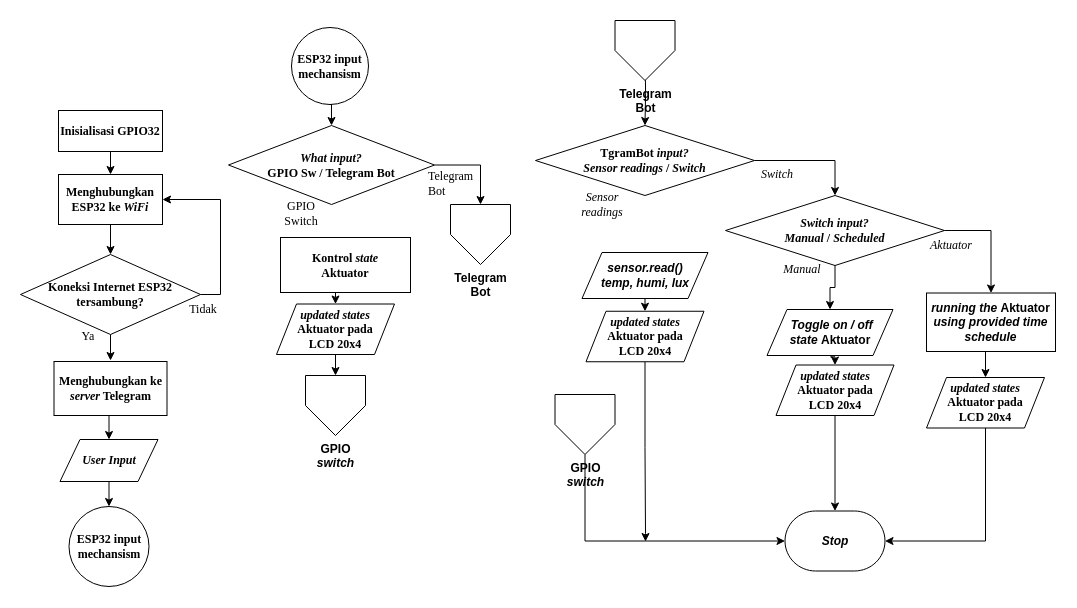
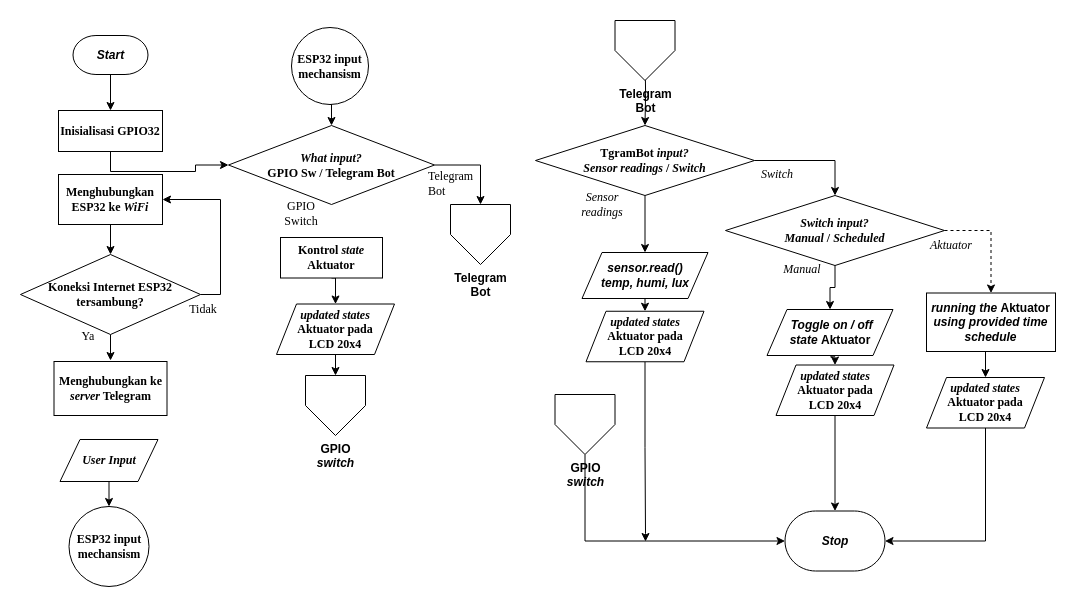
  <mxCell id="0" />
  <mxCell id="1" parent="0" />
- <mxCell id="4" style="edgeStyle=orthogonalEdgeStyle;rounded=0;orthogonalLoop=1;jettySize=auto;html=1;exitX=0.5;exitY=1;exitDx=0;exitDy=0;entryX=0.5;entryY=0;entryDx=0;entryDy=0;fontFamily=Times New Roman;" parent="1" source="5" target="7" edge="1"><mxGeometry relative="1" as="geometry" /></mxCell>
+ <mxCell id="2" style="edgeStyle=orthogonalEdgeStyle;rounded=0;orthogonalLoop=1;jettySize=auto;html=1;exitX=0.5;exitY=1;exitDx=0;exitDy=0;exitPerimeter=0;entryX=0.5;entryY=0;entryDx=0;entryDy=0;fontFamily=Times New Roman;" parent="1" source="3" target="5" edge="1"><mxGeometry relative="1" as="geometry" /></mxCell>
+ <mxCell id="3" value="&lt;i&gt;&lt;b&gt;Start&lt;/b&gt;&lt;/i&gt;" style="strokeWidth=1;html=1;shape=mxgraph.flowchart.terminator;whiteSpace=wrap;" parent="1" vertex="1"><mxGeometry x="72.5" y="35" width="75" height="39" as="geometry" /></mxCell>
+ <mxCell id="4" style="edgeStyle=orthogonalEdgeStyle;rounded=0;orthogonalLoop=1;jettySize=auto;html=1;exitX=0.5;exitY=1;exitDx=0;exitDy=0;fontFamily=Times New Roman;" parent="1" source="5" target="14" edge="1"><mxGeometry relative="1" as="geometry" /></mxCell>
  <mxCell id="5" value="&lt;b&gt;&lt;font face=&quot;Times New Roman&quot;&gt;Inisialisasi GPIO32&lt;/font&gt;&lt;/b&gt;" style="rounded=0;whiteSpace=wrap;html=1;" parent="1" vertex="1"><mxGeometry x="58" y="110" width="104" height="41" as="geometry" /></mxCell>
  <mxCell id="6" style="edgeStyle=orthogonalEdgeStyle;rounded=0;orthogonalLoop=1;jettySize=auto;html=1;exitX=0.5;exitY=1;exitDx=0;exitDy=0;entryX=0.5;entryY=0;entryDx=0;entryDy=0;entryPerimeter=0;fontFamily=Times New Roman;" parent="1" source="7" target="12" edge="1"><mxGeometry relative="1" as="geometry" /></mxCell>
  <mxCell id="7" value="&lt;b&gt;&lt;font face=&quot;Times New Roman&quot;&gt;Menghubungkan ESP32 ke &lt;i&gt;WiFi&lt;/i&gt;&lt;br&gt;&lt;/font&gt;&lt;/b&gt;" style="rounded=0;whiteSpace=wrap;html=1;" parent="1" vertex="1"><mxGeometry x="58" y="174" width="104" height="50" as="geometry" /></mxCell>
- <mxCell id="8" style="edgeStyle=orthogonalEdgeStyle;rounded=0;orthogonalLoop=1;jettySize=auto;html=1;exitX=0.5;exitY=1;exitDx=0;exitDy=0;fontFamily=Times New Roman;entryX=0.5;entryY=0;entryDx=0;entryDy=0;" parent="1" source="9" target="27" edge="1"><mxGeometry relative="1" as="geometry"><mxPoint x="113.5" y="466" as="targetPoint" /></mxGeometry></mxCell>
  <mxCell id="9" value="&lt;b&gt;&lt;font face=&quot;Times New Roman&quot;&gt;Menghubungkan ke &lt;i&gt;server&lt;/i&gt; Telegram&lt;/font&gt;&lt;/b&gt;" style="rounded=0;whiteSpace=wrap;html=1;" parent="1" vertex="1"><mxGeometry x="53.5" y="361" width="113" height="54" as="geometry" /></mxCell>
  <mxCell id="10" style="edgeStyle=orthogonalEdgeStyle;rounded=0;orthogonalLoop=1;jettySize=auto;html=1;exitX=1;exitY=0.5;exitDx=0;exitDy=0;exitPerimeter=0;entryX=1;entryY=0.5;entryDx=0;entryDy=0;fontFamily=Times New Roman;" parent="1" source="12" target="7" edge="1"><mxGeometry relative="1" as="geometry" /></mxCell>
  <mxCell id="11" style="edgeStyle=orthogonalEdgeStyle;rounded=0;orthogonalLoop=1;jettySize=auto;html=1;exitX=0.5;exitY=1;exitDx=0;exitDy=0;exitPerimeter=0;fontFamily=Times New Roman;entryX=0.5;entryY=0;entryDx=0;entryDy=0;" parent="1" source="12" edge="1"><mxGeometry relative="1" as="geometry"><mxPoint x="110" y="360" as="targetPoint" /></mxGeometry></mxCell>
  <mxCell id="12" value="&lt;b&gt;&lt;font face=&quot;Times New Roman&quot;&gt;Koneksi Internet ESP32 tersambung?&lt;/font&gt;&lt;/b&gt;" style="strokeWidth=1;html=1;shape=mxgraph.flowchart.decision;whiteSpace=wrap;" parent="1" vertex="1"><mxGeometry x="20" y="254" width="180" height="80" as="geometry" /></mxCell>
  <mxCell id="13" style="edgeStyle=orthogonalEdgeStyle;rounded=0;orthogonalLoop=1;jettySize=auto;html=1;exitX=1;exitY=0.5;exitDx=0;exitDy=0;exitPerimeter=0;fontFamily=Times New Roman;entryX=0.5;entryY=0;entryDx=0;entryDy=0;" parent="1" source="14" target="53" edge="1"><mxGeometry relative="1" as="geometry"><mxPoint x="477.5" y="204" as="targetPoint" /></mxGeometry></mxCell>
  <mxCell id="14" value="&lt;div&gt;&lt;i&gt;&lt;b&gt;&lt;font face=&quot;Times New Roman&quot;&gt;What input?&lt;/font&gt;&lt;/b&gt;&lt;/i&gt;&lt;/div&gt;&lt;div&gt;&lt;b&gt;&lt;font face=&quot;Times New Roman&quot;&gt;GPIO Sw / Telegram Bot&lt;br&gt;&lt;/font&gt;&lt;/b&gt;&lt;/div&gt;" style="strokeWidth=1;html=1;shape=mxgraph.flowchart.decision;whiteSpace=wrap;" parent="1" vertex="1"><mxGeometry x="228" y="125" width="206" height="79" as="geometry" /></mxCell>
+ <mxCell id="15" style="edgeStyle=orthogonalEdgeStyle;rounded=0;orthogonalLoop=1;jettySize=auto;html=1;entryX=0.5;entryY=0;entryDx=0;entryDy=0;" edge="1" parent="1" source="16" target="32"><mxGeometry relative="1" as="geometry" /></mxCell>
  <mxCell id="16" value="&lt;div&gt;&lt;b&gt;&lt;font face=&quot;Times New Roman&quot;&gt;TgramBot &lt;/font&gt;&lt;/b&gt;&lt;i&gt;&lt;b&gt;&lt;font face=&quot;Times New Roman&quot;&gt;input?&lt;/font&gt;&lt;/b&gt;&lt;/i&gt;&lt;/div&gt;&lt;div&gt;&lt;b&gt;&lt;font face=&quot;Times New Roman&quot;&gt;&lt;i&gt;Sensor readings&lt;/i&gt; / &lt;i&gt;Switch&lt;/i&gt; &lt;br&gt;&lt;/font&gt;&lt;/b&gt;&lt;/div&gt;" style="strokeWidth=1;html=1;shape=mxgraph.flowchart.decision;whiteSpace=wrap;" parent="1" vertex="1"><mxGeometry x="535" y="125" width="219" height="70" as="geometry" /></mxCell>
  <mxCell id="17" value="&lt;i&gt;&lt;b&gt;Stop&lt;/b&gt;&lt;/i&gt;" style="strokeWidth=1;html=1;shape=mxgraph.flowchart.terminator;whiteSpace=wrap;" parent="1" vertex="1"><mxGeometry x="784.5" y="510.5" width="100" height="60" as="geometry" /></mxCell>
  <mxCell id="18" style="edgeStyle=orthogonalEdgeStyle;rounded=0;orthogonalLoop=1;jettySize=auto;html=1;exitX=0.5;exitY=1;exitDx=0;exitDy=0;entryX=0.5;entryY=0;entryDx=0;entryDy=0;fontFamily=Times New Roman;" parent="1" source="19" target="21" edge="1"><mxGeometry relative="1" as="geometry" /></mxCell>
- <mxCell id="19" value="&lt;b&gt;&lt;font face=&quot;Times New Roman&quot;&gt;Kontrol &lt;i&gt;state &lt;/i&gt;&lt;br&gt;Aktuator&lt;br&gt;&lt;/font&gt;&lt;/b&gt;" style="rounded=0;whiteSpace=wrap;html=1;" parent="1" vertex="1"><mxGeometry x="280" y="237" width="130" height="55" as="geometry" /></mxCell>
+ <mxCell id="19" value="&lt;b&gt;&lt;font face=&quot;Times New Roman&quot;&gt;Kontrol &lt;i&gt;state &lt;/i&gt;&lt;br&gt;Aktuator&lt;br&gt;&lt;/font&gt;&lt;/b&gt;" style="rounded=0;whiteSpace=wrap;html=1;" parent="1" vertex="1"><mxGeometry x="280" y="237" width="102" height="40.5" as="geometry" /></mxCell>
  <mxCell id="20" style="edgeStyle=orthogonalEdgeStyle;rounded=0;orthogonalLoop=1;jettySize=auto;html=1;exitX=0.5;exitY=1;exitDx=0;exitDy=0;entryX=0.5;entryY=0;entryDx=0;entryDy=0;fontFamily=Times New Roman;" parent="1" source="21" target="55" edge="1"><mxGeometry relative="1" as="geometry"><mxPoint x="335" y="380" as="targetPoint" /></mxGeometry></mxCell>
  <mxCell id="21" value="&lt;div&gt;&lt;b&gt;&lt;font face=&quot;Times New Roman&quot;&gt;&lt;i&gt;updated states&lt;br&gt;&lt;/i&gt;Aktuator pada&lt;br&gt; LCD 20x4&lt;br&gt;&lt;/font&gt;&lt;/b&gt;&lt;/div&gt;&lt;b&gt;&lt;font face=&quot;Times New Roman&quot;&gt;&lt;/font&gt;&lt;/b&gt;" style="shape=parallelogram;perimeter=parallelogramPerimeter;whiteSpace=wrap;html=1;fixedSize=1;shadow=0;rounded=0;sketch=0;gradientColor=none;strokeWidth=1;" parent="1" vertex="1"><mxGeometry x="276" y="303.5" width="118" height="50.5" as="geometry" /></mxCell>
  <mxCell id="22" style="edgeStyle=orthogonalEdgeStyle;rounded=0;orthogonalLoop=1;jettySize=auto;html=1;exitX=0.5;exitY=1;exitDx=0;exitDy=0;fontFamily=Times New Roman;entryX=0;entryY=0.5;entryDx=0;entryDy=0;entryPerimeter=0;" parent="1" source="56" target="17" edge="1"><mxGeometry relative="1" as="geometry"><mxPoint x="573.5" y="480.5" as="sourcePoint" /></mxGeometry></mxCell>
  <mxCell id="23" value="Ya" style="text;html=1;strokeColor=none;fillColor=none;align=center;verticalAlign=middle;whiteSpace=wrap;rounded=0;shadow=0;sketch=0;strokeWidth=1;fontFamily=Times New Roman;" parent="1" vertex="1"><mxGeometry x="58" y="321" width="60" height="30" as="geometry" /></mxCell>
  <mxCell id="24" value="GPIO Switch" style="text;html=1;strokeColor=none;fillColor=none;align=center;verticalAlign=middle;whiteSpace=wrap;rounded=0;shadow=0;sketch=0;strokeWidth=1;fontFamily=Times New Roman;" parent="1" vertex="1"><mxGeometry x="271" y="197.5" width="60" height="30" as="geometry" /></mxCell>
  <mxCell id="25" value="&lt;div align=&quot;left&quot;&gt;Telegram Bot&lt;br&gt;&lt;/div&gt;" style="text;html=1;strokeColor=none;fillColor=none;align=center;verticalAlign=middle;whiteSpace=wrap;rounded=0;shadow=0;sketch=0;strokeWidth=1;fontFamily=Times New Roman;" parent="1" vertex="1"><mxGeometry x="427" y="167.5" width="60" height="30" as="geometry" /></mxCell>
  <mxCell id="26" value="Tidak" style="text;html=1;strokeColor=none;fillColor=none;align=center;verticalAlign=middle;whiteSpace=wrap;rounded=0;shadow=0;sketch=0;strokeWidth=1;fontFamily=Times New Roman;" parent="1" vertex="1"><mxGeometry x="173" y="294" width="60" height="30" as="geometry" /></mxCell>
  <mxCell id="27" value="&lt;i&gt;&lt;font face=&quot;Times New Roman&quot;&gt;&lt;b&gt;User Input&lt;br&gt;&lt;/b&gt;&lt;/font&gt;&lt;/i&gt;" style="shape=parallelogram;perimeter=parallelogramPerimeter;whiteSpace=wrap;html=1;fixedSize=1;shadow=0;rounded=0;sketch=0;gradientColor=none;strokeWidth=1;" vertex="1" parent="1"><mxGeometry x="59.5" y="439" width="98" height="42" as="geometry" /></mxCell>
  <mxCell id="28" style="edgeStyle=orthogonalEdgeStyle;rounded=0;orthogonalLoop=1;jettySize=auto;html=1;exitX=0.5;exitY=1;exitDx=0;exitDy=0;fontFamily=Times New Roman;entryX=0.5;entryY=0;entryDx=0;entryDy=0;" edge="1" parent="1" source="27" target="29"><mxGeometry relative="1" as="geometry"><mxPoint x="107.5" y="515" as="sourcePoint" /><mxPoint x="109" y="553" as="targetPoint" /></mxGeometry></mxCell>
  <mxCell id="29" value="&lt;b&gt;&lt;font face=&quot;Times New Roman&quot;&gt;ESP32 input mechansism&lt;br&gt;&lt;/font&gt;&lt;/b&gt;" style="ellipse;whiteSpace=wrap;html=1;aspect=fixed;" vertex="1" parent="1"><mxGeometry x="68.5" y="506" width="80" height="80" as="geometry" /></mxCell>
  <mxCell id="30" value="&lt;b&gt;&lt;font face=&quot;Times New Roman&quot;&gt;ESP32 input mechansism&lt;br&gt;&lt;/font&gt;&lt;/b&gt;" style="ellipse;whiteSpace=wrap;html=1;aspect=fixed;" vertex="1" parent="1"><mxGeometry x="291" y="27" width="77" height="77" as="geometry" /></mxCell>
  <mxCell id="31" style="edgeStyle=orthogonalEdgeStyle;rounded=0;orthogonalLoop=1;jettySize=auto;html=1;exitX=0.5;exitY=1;exitDx=0;exitDy=0;entryX=0.5;entryY=0;entryDx=0;entryDy=0;fontFamily=Times New Roman;entryPerimeter=0;" edge="1" parent="1" source="30" target="14"><mxGeometry relative="1" as="geometry"><mxPoint x="341" y="63.5" as="sourcePoint" /><mxPoint x="341" y="117.5" as="targetPoint" /></mxGeometry></mxCell>
  <mxCell id="32" value="&lt;i&gt;&lt;b&gt;sensor.read()&lt;br&gt;temp, humi, lux&lt;br&gt;&lt;/b&gt;&lt;/i&gt;" style="shape=parallelogram;perimeter=parallelogramPerimeter;whiteSpace=wrap;html=1;fixedSize=1;shadow=0;rounded=0;sketch=0;gradientColor=none;strokeWidth=1;" vertex="1" parent="1"><mxGeometry x="581.5" y="252" width="126" height="46" as="geometry" /></mxCell>
  <mxCell id="33" style="edgeStyle=orthogonalEdgeStyle;rounded=0;orthogonalLoop=1;jettySize=auto;html=1;exitX=0.502;exitY=1.055;exitDx=0;exitDy=0;entryX=0.5;entryY=0;entryDx=0;entryDy=0;fontFamily=Times New Roman;entryPerimeter=0;exitPerimeter=0;" edge="1" parent="1" target="16"><mxGeometry relative="1" as="geometry"><mxPoint x="644.62" y="59.3" as="sourcePoint" /><mxPoint x="654.5" y="201.5" as="targetPoint" /></mxGeometry></mxCell>
  <mxCell id="34" value="&lt;font face=&quot;Times New Roman&quot;&gt;&lt;i&gt;Sensor readings&lt;/i&gt;&lt;/font&gt;" style="text;html=1;strokeColor=none;fillColor=none;align=center;verticalAlign=middle;whiteSpace=wrap;rounded=0;shadow=0;sketch=0;strokeWidth=1;fontFamily=Times New Roman;" vertex="1" parent="1"><mxGeometry x="572" y="189" width="60" height="30" as="geometry" /></mxCell>
  <mxCell id="35" value="&lt;div&gt;&lt;i&gt;&lt;b&gt;&lt;font face=&quot;Times New Roman&quot;&gt;Switch input?&lt;/font&gt;&lt;/b&gt;&lt;/i&gt;&lt;/div&gt;&lt;div&gt;&lt;b&gt;&lt;font face=&quot;Times New Roman&quot;&gt;&lt;i&gt;Manual&lt;/i&gt; / &lt;i&gt;Scheduled&lt;/i&gt; &lt;br&gt;&lt;/font&gt;&lt;/b&gt;&lt;/div&gt;" style="strokeWidth=1;html=1;shape=mxgraph.flowchart.decision;whiteSpace=wrap;" vertex="1" parent="1"><mxGeometry x="725" y="195" width="219" height="70" as="geometry" /></mxCell>
  <mxCell id="36" style="edgeStyle=orthogonalEdgeStyle;rounded=0;orthogonalLoop=1;jettySize=auto;html=1;exitX=1;exitY=0.5;exitDx=0;exitDy=0;exitPerimeter=0;" edge="1" parent="1" source="16" target="35"><mxGeometry relative="1" as="geometry"><mxPoint x="654.5" y="205" as="sourcePoint" /><mxPoint x="654.5" y="247" as="targetPoint" /></mxGeometry></mxCell>
  <mxCell id="37" value="&lt;i&gt;Switch&lt;/i&gt;" style="text;html=1;strokeColor=none;fillColor=none;align=center;verticalAlign=middle;whiteSpace=wrap;rounded=0;shadow=0;sketch=0;strokeWidth=1;fontFamily=Times New Roman;" vertex="1" parent="1"><mxGeometry x="747" y="159" width="60" height="30" as="geometry" /></mxCell>
  <mxCell id="38" style="edgeStyle=orthogonalEdgeStyle;rounded=0;orthogonalLoop=1;jettySize=auto;html=1;" edge="1" parent="1" source="39"><mxGeometry relative="1" as="geometry"><mxPoint x="645" y="541" as="targetPoint" /><Array as="points"><mxPoint x="645" y="447" /><mxPoint x="645" y="447" /><mxPoint x="645" y="533" /></Array></mxGeometry></mxCell>
  <mxCell id="39" value="&lt;div&gt;&lt;b&gt;&lt;font face=&quot;Times New Roman&quot;&gt;&lt;i&gt;updated states&lt;br&gt;&lt;/i&gt;Aktuator pada&lt;br&gt; LCD 20x4&lt;br&gt;&lt;/font&gt;&lt;/b&gt;&lt;/div&gt;&lt;b&gt;&lt;font face=&quot;Times New Roman&quot;&gt;&lt;/font&gt;&lt;/b&gt;" style="shape=parallelogram;perimeter=parallelogramPerimeter;whiteSpace=wrap;html=1;fixedSize=1;shadow=0;rounded=0;sketch=0;gradientColor=none;strokeWidth=1;" vertex="1" parent="1"><mxGeometry x="585.5" y="310.75" width="118" height="50.5" as="geometry" /></mxCell>
  <mxCell id="40" style="edgeStyle=orthogonalEdgeStyle;rounded=0;orthogonalLoop=1;jettySize=auto;html=1;entryX=0.5;entryY=0;entryDx=0;entryDy=0;fontFamily=Times New Roman;exitX=0.5;exitY=1;exitDx=0;exitDy=0;" edge="1" parent="1" source="32" target="39"><mxGeometry relative="1" as="geometry"><mxPoint x="564.5" y="340" as="sourcePoint" /><mxPoint x="404.5" y="390" as="targetPoint" /></mxGeometry></mxCell>
  <mxCell id="41" value="&lt;b&gt;&lt;i&gt;&amp;nbsp;Toggle on / off&lt;br&gt;state &lt;/i&gt;Aktuator&lt;br&gt;&lt;/b&gt;" style="shape=parallelogram;perimeter=parallelogramPerimeter;whiteSpace=wrap;html=1;fixedSize=1;shadow=0;rounded=0;sketch=0;gradientColor=none;strokeWidth=1;" vertex="1" parent="1"><mxGeometry x="766.5" y="309" width="126" height="46" as="geometry" /></mxCell>
  <mxCell id="42" style="edgeStyle=orthogonalEdgeStyle;rounded=0;orthogonalLoop=1;jettySize=auto;html=1;entryX=0.5;entryY=0;entryDx=0;entryDy=0;fontFamily=Times New Roman;exitX=0.5;exitY=1;exitDx=0;exitDy=0;exitPerimeter=0;" edge="1" parent="1" source="35" target="41"><mxGeometry relative="1" as="geometry"><mxPoint x="654.5" y="293" as="sourcePoint" /><mxPoint x="654.5" y="320.75" as="targetPoint" /></mxGeometry></mxCell>
  <mxCell id="43" value="&lt;i&gt;&lt;b&gt;running the &lt;/b&gt;&lt;/i&gt;&lt;b&gt;Aktuator &lt;i&gt;using provided time schedule&lt;/i&gt;&lt;br&gt;&lt;/b&gt;" style="rounded=0;whiteSpace=wrap;html=1;" vertex="1" parent="1"><mxGeometry x="926" y="292.5" width="129" height="58.5" as="geometry" /></mxCell>
  <mxCell id="44" value="&lt;font face=&quot;Times New Roman&quot;&gt;&lt;i&gt;Manual&lt;/i&gt; &lt;/font&gt;" style="text;html=1;strokeColor=none;fillColor=none;align=center;verticalAlign=middle;whiteSpace=wrap;rounded=0;shadow=0;sketch=0;strokeWidth=1;fontFamily=Times New Roman;" vertex="1" parent="1"><mxGeometry x="771.5" y="254" width="60" height="30" as="geometry" /></mxCell>
  <mxCell id="45" value="&lt;font face=&quot;Times New Roman&quot;&gt;&lt;i&gt;Aktuator&lt;/i&gt; &lt;/font&gt;" style="text;html=1;strokeColor=none;fillColor=none;align=center;verticalAlign=middle;whiteSpace=wrap;rounded=0;shadow=0;sketch=0;strokeWidth=1;fontFamily=Times New Roman;" vertex="1" parent="1"><mxGeometry x="921" y="230" width="60" height="30" as="geometry" /></mxCell>
- <mxCell id="46" style="edgeStyle=orthogonalEdgeStyle;rounded=0;orthogonalLoop=1;jettySize=auto;html=1;exitX=1;exitY=0.5;exitDx=0;exitDy=0;exitPerimeter=0;entryX=0.5;entryY=0;entryDx=0;entryDy=0;" edge="1" parent="1" source="35" target="43"><mxGeometry relative="1" as="geometry"><mxPoint x="965" y="224" as="sourcePoint" /><mxPoint x="1045.48" y="259" as="targetPoint" /></mxGeometry></mxCell>
+ <mxCell id="46" style="edgeStyle=orthogonalEdgeStyle;rounded=0;orthogonalLoop=1;jettySize=auto;html=1;exitX=1;exitY=0.5;exitDx=0;exitDy=0;exitPerimeter=0;entryX=0.5;entryY=0;entryDx=0;entryDy=0;dashed=1;" edge="1" parent="1" source="35" target="43"><mxGeometry relative="1" as="geometry"><mxPoint x="965" y="224" as="sourcePoint" /><mxPoint x="1045.48" y="259" as="targetPoint" /></mxGeometry></mxCell>
  <mxCell id="47" style="edgeStyle=orthogonalEdgeStyle;rounded=0;orthogonalLoop=1;jettySize=auto;html=1;exitX=0.502;exitY=1.029;exitDx=0;exitDy=0;entryX=0.5;entryY=0;entryDx=0;entryDy=0;fontFamily=Times New Roman;exitPerimeter=0;" edge="1" target="49" parent="1" source="41"><mxGeometry relative="1" as="geometry"><mxPoint x="820" y="354.5" as="sourcePoint" /></mxGeometry></mxCell>
  <mxCell id="48" style="edgeStyle=orthogonalEdgeStyle;rounded=0;orthogonalLoop=1;jettySize=auto;html=1;exitX=0.5;exitY=1;exitDx=0;exitDy=0;entryX=0.5;entryY=0;entryDx=0;entryDy=0;fontFamily=Times New Roman;entryPerimeter=0;" edge="1" source="49" parent="1" target="17"><mxGeometry relative="1" as="geometry"><mxPoint x="804" y="462.5" as="targetPoint" /></mxGeometry></mxCell>
  <mxCell id="49" value="&lt;div&gt;&lt;b&gt;&lt;font face=&quot;Times New Roman&quot;&gt;&lt;i&gt;updated states&lt;br&gt;&lt;/i&gt;Aktuator pada&lt;br&gt; LCD 20x4&lt;br&gt;&lt;/font&gt;&lt;/b&gt;&lt;/div&gt;&lt;b&gt;&lt;font face=&quot;Times New Roman&quot;&gt;&lt;/font&gt;&lt;/b&gt;" style="shape=parallelogram;perimeter=parallelogramPerimeter;whiteSpace=wrap;html=1;fixedSize=1;shadow=0;rounded=0;sketch=0;gradientColor=none;strokeWidth=1;" vertex="1" parent="1"><mxGeometry x="775.5" y="364.5" width="118" height="50.5" as="geometry" /></mxCell>
  <mxCell id="50" style="edgeStyle=orthogonalEdgeStyle;rounded=0;orthogonalLoop=1;jettySize=auto;html=1;exitX=0.5;exitY=1;exitDx=0;exitDy=0;entryX=0.5;entryY=0;entryDx=0;entryDy=0;fontFamily=Times New Roman;" edge="1" target="52" parent="1" source="43"><mxGeometry relative="1" as="geometry"><mxPoint x="990.5" y="380" as="sourcePoint" /></mxGeometry></mxCell>
  <mxCell id="51" style="edgeStyle=orthogonalEdgeStyle;rounded=0;orthogonalLoop=1;jettySize=auto;html=1;exitX=0.5;exitY=1;exitDx=0;exitDy=0;entryX=1;entryY=0.5;entryDx=0;entryDy=0;fontFamily=Times New Roman;entryPerimeter=0;" edge="1" source="52" parent="1" target="17"><mxGeometry relative="1" as="geometry"><mxPoint x="985" y="403" as="sourcePoint" /><mxPoint x="954.5" y="492.12" as="targetPoint" /></mxGeometry></mxCell>
  <mxCell id="52" value="&lt;div&gt;&lt;b&gt;&lt;font face=&quot;Times New Roman&quot;&gt;&lt;i&gt;updated states&lt;br&gt;&lt;/i&gt;Aktuator pada&lt;br&gt; LCD 20x4&lt;br&gt;&lt;/font&gt;&lt;/b&gt;&lt;/div&gt;&lt;b&gt;&lt;font face=&quot;Times New Roman&quot;&gt;&lt;/font&gt;&lt;/b&gt;" style="shape=parallelogram;perimeter=parallelogramPerimeter;whiteSpace=wrap;html=1;fixedSize=1;shadow=0;rounded=0;sketch=0;gradientColor=none;strokeWidth=1;" vertex="1" parent="1"><mxGeometry x="926" y="377" width="118" height="50.5" as="geometry" /></mxCell>
  <mxCell id="53" value="&lt;b&gt;Telegram&lt;br&gt; Bot&lt;/b&gt;" style="verticalLabelPosition=bottom;verticalAlign=top;html=1;shape=offPageConnector;rounded=0;size=0.5;" vertex="1" parent="1"><mxGeometry x="450" y="204" width="60" height="60" as="geometry" /></mxCell>
  <mxCell id="54" value="&lt;b&gt;Telegram&lt;br&gt; Bot&lt;/b&gt;" style="verticalLabelPosition=bottom;verticalAlign=top;html=1;shape=offPageConnector;rounded=0;size=0.5;" vertex="1" parent="1"><mxGeometry x="614.5" y="20" width="60" height="60" as="geometry" /></mxCell>
  <mxCell id="55" value="&lt;b&gt;GPIO &lt;i&gt;&lt;br&gt;switch&lt;/i&gt;&lt;br&gt;&lt;/b&gt;" style="verticalLabelPosition=bottom;verticalAlign=top;html=1;shape=offPageConnector;rounded=0;size=0.5;" vertex="1" parent="1"><mxGeometry x="305" y="375" width="60" height="60" as="geometry" /></mxCell>
  <mxCell id="56" value="&lt;b&gt;GPIO &lt;i&gt;&lt;br&gt;switch&lt;/i&gt;&lt;br&gt;&lt;/b&gt;" style="verticalLabelPosition=bottom;verticalAlign=top;html=1;shape=offPageConnector;rounded=0;size=0.5;" vertex="1" parent="1"><mxGeometry x="554.5" y="394" width="60" height="60" as="geometry" /></mxCell>
